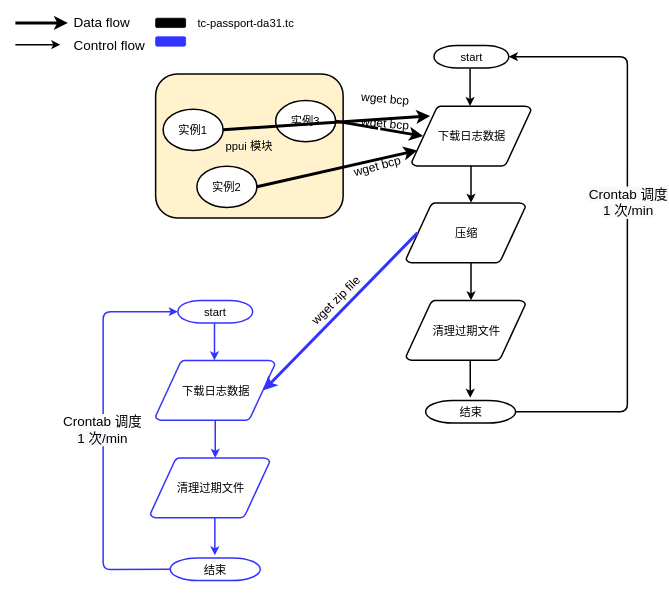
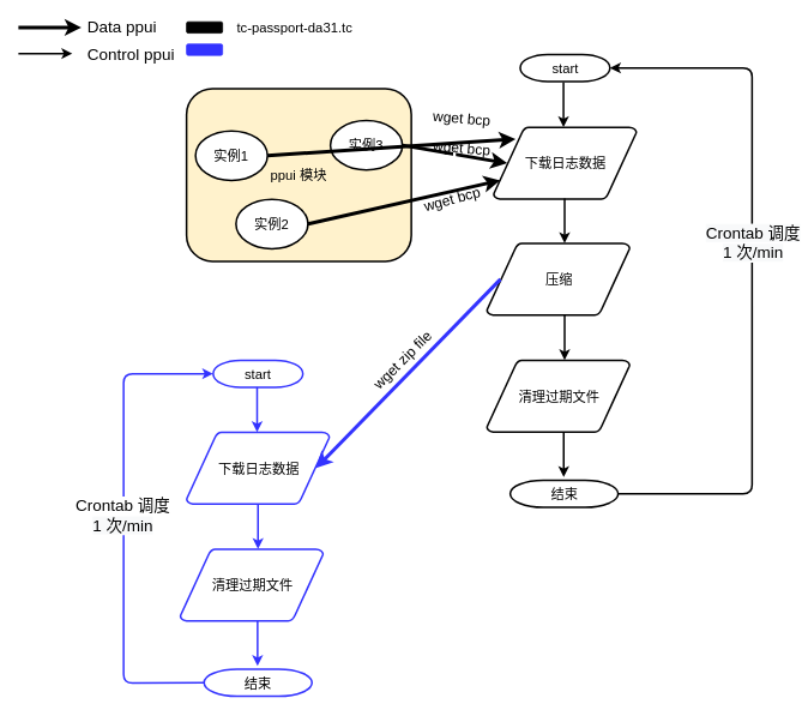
  <mxCell id="0" />
  <mxCell id="1" parent="0" />
  <mxCell id="2" value="&lt;font style=&quot;font-size: 15px&quot;&gt;ppui 模块&lt;/font&gt;" style="rounded=1;whiteSpace=wrap;html=1;strokeWidth=2;fillColor=#fff2cc;" vertex="1" parent="1"><mxGeometry x="207" y="98" width="250" height="192" as="geometry" /></mxCell>
  <mxCell id="3" value="&lt;font style=&quot;font-size: 15px&quot;&gt;start&lt;/font&gt;" style="shape=mxgraph.flowchart.terminator;strokeWidth=2;gradientColor=none;gradientDirection=north;fontStyle=0;html=1;" vertex="1" parent="1"><mxGeometry x="578.13" y="60" width="99.75" height="30" as="geometry" /></mxCell>
  <mxCell id="4" value="&lt;font style=&quot;font-size: 15px&quot;&gt;下载日志数据&lt;/font&gt;" style="shape=mxgraph.flowchart.data;strokeWidth=2;gradientColor=none;gradientDirection=north;fontStyle=0;html=1;" vertex="1" parent="1"><mxGeometry x="548.5" y="141" width="159" height="80" as="geometry" /></mxCell>
  <mxCell id="5" value="" style="edgeStyle=orthogonalEdgeStyle;rounded=0;orthogonalLoop=1;jettySize=auto;html=1;strokeWidth=2;" edge="1" parent="1"><mxGeometry relative="1" as="geometry"><mxPoint x="626.25" y="91" as="sourcePoint" /><mxPoint x="626.25" y="141" as="targetPoint" /></mxGeometry></mxCell>
  <mxCell id="6" value="&lt;font style=&quot;font-size: 15px&quot;&gt;实例1&lt;/font&gt;" style="ellipse;whiteSpace=wrap;html=1;strokeWidth=2;" vertex="1" parent="1"><mxGeometry x="217" y="145" width="80" height="55" as="geometry" /></mxCell>
  <mxCell id="7" value="&lt;font style=&quot;font-size: 15px&quot;&gt;实例2&lt;/font&gt;" style="ellipse;whiteSpace=wrap;html=1;strokeWidth=2;" vertex="1" parent="1"><mxGeometry x="262" y="221" width="80" height="55" as="geometry" /></mxCell>
  <mxCell id="8" value="&lt;font style=&quot;font-size: 15px&quot;&gt;实例3&lt;/font&gt;" style="ellipse;whiteSpace=wrap;html=1;strokeWidth=2;" vertex="1" parent="1"><mxGeometry x="367" y="133.5" width="80" height="55" as="geometry" /></mxCell>
  <mxCell id="9" value="" style="endArrow=classic;html=1;exitX=1;exitY=0.5;exitDx=0;exitDy=0;entryX=0.154;entryY=0.163;entryDx=0;entryDy=0;entryPerimeter=0;strokeWidth=4;" edge="1" parent="1" source="6" target="4"><mxGeometry width="50" height="50" relative="1" as="geometry"><mxPoint x="447" y="110" as="sourcePoint" /><mxPoint x="497" y="60" as="targetPoint" /></mxGeometry></mxCell>
  <mxCell id="10" value="`" style="endArrow=classic;html=1;exitX=1;exitY=0.5;exitDx=0;exitDy=0;strokeWidth=4;entryX=0.095;entryY=0.5;entryDx=0;entryDy=0;entryPerimeter=0;" edge="1" parent="1" source="8" target="4"><mxGeometry width="50" height="50" relative="1" as="geometry"><mxPoint x="427.06" y="221" as="sourcePoint" /><mxPoint x="557" y="185" as="targetPoint" /></mxGeometry></mxCell>
  <mxCell id="11" value="" style="edgeStyle=orthogonalEdgeStyle;rounded=0;orthogonalLoop=1;jettySize=auto;html=1;strokeWidth=2;" edge="1" parent="1"><mxGeometry relative="1" as="geometry"><mxPoint x="627.5" y="220" as="sourcePoint" /><mxPoint x="627.5" y="270" as="targetPoint" /></mxGeometry></mxCell>
  <mxCell id="12" value="" style="endArrow=classic;html=1;exitX=1;exitY=0.5;exitDx=0;exitDy=0;entryX=0.047;entryY=0.738;entryDx=0;entryDy=0;entryPerimeter=0;strokeWidth=4;" edge="1" parent="1" source="7" target="4"><mxGeometry width="50" height="50" relative="1" as="geometry"><mxPoint x="327" y="147.5" as="sourcePoint" /><mxPoint x="576.944" y="183" as="targetPoint" /></mxGeometry></mxCell>
  <mxCell id="13" value="&lt;font style=&quot;font-size: 16px&quot;&gt;wget bcp&lt;/font&gt;" style="text;html=1;align=center;verticalAlign=middle;resizable=0;points=[];autosize=1;rotation=5;" vertex="1" parent="1"><mxGeometry x="473.01" y="121" width="80" height="20" as="geometry" /></mxCell>
  <mxCell id="14" value="&lt;font style=&quot;font-size: 16px&quot;&gt;wget bcp&lt;/font&gt;" style="text;html=1;align=center;verticalAlign=middle;resizable=0;points=[];autosize=1;rotation=5;" vertex="1" parent="1"><mxGeometry x="473.01" y="153.5" width="80" height="20" as="geometry" /></mxCell>
  <mxCell id="15" value="&lt;font style=&quot;font-size: 16px&quot;&gt;wget bcp&lt;/font&gt;" style="text;html=1;align=center;verticalAlign=middle;resizable=0;points=[];autosize=1;rotation=-15;" vertex="1" parent="1"><mxGeometry x="462" y="210.5" width="80" height="20" as="geometry" /></mxCell>
  <mxCell id="16" value="&lt;font style=&quot;font-size: 15px&quot;&gt;压缩&lt;/font&gt;" style="shape=mxgraph.flowchart.data;strokeWidth=2;gradientColor=none;gradientDirection=north;fontStyle=0;html=1;" vertex="1" parent="1"><mxGeometry x="541" y="270" width="159" height="80" as="geometry" /></mxCell>
  <mxCell id="17" value="" style="edgeStyle=orthogonalEdgeStyle;rounded=0;orthogonalLoop=1;jettySize=auto;html=1;strokeWidth=2;" edge="1" parent="1"><mxGeometry relative="1" as="geometry"><mxPoint x="627.5" y="350" as="sourcePoint" /><mxPoint x="627.5" y="400" as="targetPoint" /></mxGeometry></mxCell>
  <mxCell id="18" value="&lt;font style=&quot;font-size: 15px&quot;&gt;结束&lt;/font&gt;" style="shape=mxgraph.flowchart.terminator;strokeWidth=2;gradientColor=none;gradientDirection=north;fontStyle=0;html=1;" vertex="1" parent="1"><mxGeometry x="567" y="533.5" width="120" height="30" as="geometry" /></mxCell>
  <mxCell id="19" value="" style="endArrow=classic;html=1;exitX=1;exitY=0.5;exitDx=0;exitDy=0;exitPerimeter=0;entryX=1;entryY=0.5;entryDx=0;entryDy=0;entryPerimeter=0;strokeWidth=2;" edge="1" parent="1" source="18" target="3"><mxGeometry width="50" height="50" relative="1" as="geometry"><mxPoint x="515.99" y="593.5" as="sourcePoint" /><mxPoint x="676.87" y="208.5" as="targetPoint" /><Array as="points"><mxPoint x="835.99" y="548.5" /><mxPoint x="836" y="75" /></Array></mxGeometry></mxCell>
  <mxCell id="20" value="&lt;span style=&quot;color: rgb(0 , 0 , 0) ; font-family: &amp;#34;helvetica&amp;#34; ; font-size: 18px ; font-style: normal ; font-weight: 400 ; letter-spacing: normal ; text-align: center ; text-indent: 0px ; text-transform: none ; word-spacing: 0px ; background-color: rgb(248 , 249 , 250) ; display: inline ; float: none&quot;&gt;Crontab 调度&lt;br&gt;1 次/min&lt;br&gt;&lt;/span&gt;" style="edgeLabel;html=1;align=center;verticalAlign=middle;resizable=0;points=[];" vertex="1" connectable="0" parent="19"><mxGeometry x="0.133" y="3" relative="1" as="geometry"><mxPoint x="4" y="14.51" as="offset" /></mxGeometry></mxCell>
  <mxCell id="21" value="&lt;font style=&quot;font-size: 15px&quot;&gt;清理过期文件&lt;/font&gt;" style="shape=mxgraph.flowchart.data;strokeWidth=2;gradientColor=none;gradientDirection=north;fontStyle=0;html=1;" vertex="1" parent="1"><mxGeometry x="541" y="400" width="159" height="80" as="geometry" /></mxCell>
  <mxCell id="22" value="" style="edgeStyle=orthogonalEdgeStyle;rounded=0;orthogonalLoop=1;jettySize=auto;html=1;strokeWidth=2;" edge="1" parent="1"><mxGeometry relative="1" as="geometry"><mxPoint x="626.5" y="480" as="sourcePoint" /><mxPoint x="626.5" y="530" as="targetPoint" /></mxGeometry></mxCell>
  <mxCell id="23" value="" style="endArrow=classic;html=1;strokeWidth=4;" edge="1" parent="1"><mxGeometry width="50" height="50" relative="1" as="geometry"><mxPoint x="20" as="sourcePoint" y="30" /><mxPoint x="90" as="targetPoint" y="30" /></mxGeometry></mxCell>
- <mxCell id="24" value="&lt;font style=&quot;font-size: 18px&quot;&gt;Data flow&lt;/font&gt;" style="text;html=1;align=center;verticalAlign=middle;resizable=0;points=[];autosize=1;" vertex="1" parent="1"><mxGeometry x="90" y="20" width="90" height="20" as="geometry" /></mxCell>
+ <mxCell id="24" value="&lt;font style=&quot;font-size: 18px&quot;&gt;Data ppui&lt;/font&gt;" style="text;html=1;align=center;verticalAlign=middle;resizable=0;points=[];autosize=1;" vertex="1" parent="1"><mxGeometry x="90" y="20" width="90" height="20" as="geometry" /></mxCell>
  <mxCell id="25" value="" style="edgeStyle=orthogonalEdgeStyle;rounded=0;orthogonalLoop=1;jettySize=auto;html=1;strokeWidth=2;" edge="1" parent="1"><mxGeometry relative="1" as="geometry"><mxPoint x="20" y="59" as="sourcePoint" /><mxPoint x="80" y="59" as="targetPoint" /></mxGeometry></mxCell>
- <mxCell id="26" value="&lt;font style=&quot;font-size: 18px&quot;&gt;Control flow&lt;/font&gt;" style="text;html=1;align=center;verticalAlign=middle;resizable=0;points=[];autosize=1;" vertex="1" parent="1"><mxGeometry x="90" y="50" width="110" height="20" as="geometry" /></mxCell>
+ <mxCell id="26" value="&lt;font style=&quot;font-size: 18px&quot;&gt;Control ppui&lt;/font&gt;" style="text;html=1;align=center;verticalAlign=middle;resizable=0;points=[];autosize=1;" vertex="1" parent="1"><mxGeometry x="90" y="50" width="110" height="20" as="geometry" /></mxCell>
  <mxCell id="27" value="&lt;font style=&quot;font-size: 15px&quot;&gt;start&lt;/font&gt;" style="shape=mxgraph.flowchart.terminator;strokeWidth=2;gradientColor=none;gradientDirection=north;fontStyle=0;html=1;strokeColor=#3333FF;" vertex="1" parent="1"><mxGeometry x="236.62" y="400" width="99.75" height="30" as="geometry" /></mxCell>
  <mxCell id="28" value="&lt;font style=&quot;font-size: 15px&quot;&gt;下载日志数据&lt;/font&gt;" style="shape=mxgraph.flowchart.data;strokeWidth=2;gradientColor=none;gradientDirection=north;fontStyle=0;html=1;strokeColor=#3333FF;" vertex="1" parent="1"><mxGeometry x="207" y="480" width="159" height="80" as="geometry" /></mxCell>
  <mxCell id="29" value="" style="edgeStyle=orthogonalEdgeStyle;rounded=0;orthogonalLoop=1;jettySize=auto;html=1;strokeWidth=2;strokeColor=#3333FF;" edge="1" parent="1"><mxGeometry relative="1" as="geometry"><mxPoint x="285.49" y="430" as="sourcePoint" /><mxPoint x="285.49" y="480" as="targetPoint" /></mxGeometry></mxCell>
  <mxCell id="30" value="" style="endArrow=classic;html=1;exitX=0.095;exitY=0.5;exitDx=0;exitDy=0;entryX=0.905;entryY=0.5;entryDx=0;entryDy=0;entryPerimeter=0;strokeWidth=4;exitPerimeter=0;strokeColor=#3333FF;" edge="1" parent="1" source="16" target="28"><mxGeometry width="50" height="50" relative="1" as="geometry"><mxPoint x="387" y="418.46" as="sourcePoint" /><mxPoint x="645.973" y="370" as="targetPoint" /></mxGeometry></mxCell>
  <mxCell id="31" value="&lt;font style=&quot;font-size: 16px&quot;&gt;wget zip file&lt;/font&gt;" style="text;html=1;align=center;verticalAlign=middle;resizable=0;points=[];autosize=1;rotation=-45;" vertex="1" parent="1"><mxGeometry x="397" y="390" width="100" height="20" as="geometry" /></mxCell>
  <mxCell id="32" value="" style="edgeStyle=orthogonalEdgeStyle;rounded=0;orthogonalLoop=1;jettySize=auto;html=1;strokeWidth=2;strokeColor=#3333FF;" edge="1" parent="1"><mxGeometry relative="1" as="geometry"><mxPoint x="286.5" y="560" as="sourcePoint" /><mxPoint x="286.5" y="610" as="targetPoint" /></mxGeometry></mxCell>
  <mxCell id="33" value="&lt;font style=&quot;font-size: 15px&quot;&gt;清理过期文件&lt;/font&gt;" style="shape=mxgraph.flowchart.data;strokeWidth=2;gradientColor=none;gradientDirection=north;fontStyle=0;html=1;strokeColor=#3333FF;" vertex="1" parent="1"><mxGeometry x="200" y="610" width="159" height="80" as="geometry" /></mxCell>
  <mxCell id="34" value="&lt;font style=&quot;font-size: 15px&quot;&gt;结束&lt;/font&gt;" style="shape=mxgraph.flowchart.terminator;strokeWidth=2;gradientColor=none;gradientDirection=north;fontStyle=0;html=1;strokeColor=#3333FF;" vertex="1" parent="1"><mxGeometry x="226.49" y="743.5" width="120" height="30" as="geometry" /></mxCell>
  <mxCell id="35" value="" style="edgeStyle=orthogonalEdgeStyle;rounded=0;orthogonalLoop=1;jettySize=auto;html=1;strokeWidth=2;strokeColor=#3333FF;" edge="1" parent="1"><mxGeometry relative="1" as="geometry"><mxPoint x="285.99" y="690" as="sourcePoint" /><mxPoint x="285.99" y="740" as="targetPoint" /></mxGeometry></mxCell>
  <mxCell id="36" value="" style="endArrow=classic;html=1;strokeWidth=2;exitX=0;exitY=0.5;exitDx=0;exitDy=0;exitPerimeter=0;entryX=0;entryY=0.5;entryDx=0;entryDy=0;entryPerimeter=0;strokeColor=#3333FF;" edge="1" parent="1" source="34" target="27"><mxGeometry width="50" height="50" relative="1" as="geometry"><mxPoint x="97" y="750" as="sourcePoint" /><mxPoint x="137" y="410" as="targetPoint" /><Array as="points"><mxPoint x="137" y="759" /><mxPoint x="137" y="415" /></Array></mxGeometry></mxCell>
  <mxCell id="37" value="&lt;font style=&quot;font-size: 18px&quot;&gt;Crontab 调度&lt;br&gt;&lt;span style=&quot;font-family: &amp;#34;helvetica&amp;#34; ; background-color: rgb(248 , 249 , 250)&quot;&gt;1 次/min&lt;/span&gt;&lt;br&gt;&lt;/font&gt;" style="edgeLabel;html=1;align=center;verticalAlign=middle;resizable=0;points=[];" vertex="1" connectable="0" parent="36"><mxGeometry x="0.037" y="2" relative="1" as="geometry"><mxPoint as="offset" /></mxGeometry></mxCell>
  <mxCell id="38" value="" style="rounded=1;whiteSpace=wrap;html=1;fillColor=#000000;" vertex="1" parent="1"><mxGeometry x="207" y="23.75" width="40" height="12.5" as="geometry" /></mxCell>
  <mxCell id="39" value="&lt;a title=&quot;查看该机器详情&quot; style=&quot;font-family: &amp;#34;arial&amp;#34; , sans-serif ; background-color: rgb(255 , 255 , 255)&quot;&gt;&lt;font style=&quot;font-size: 15px&quot;&gt;tc-passport-da31.tc&lt;/font&gt;&lt;/a&gt;" style="text;html=1;align=center;verticalAlign=middle;resizable=0;points=[];autosize=1;" vertex="1" parent="1"><mxGeometry x="257" y="20" width="140" height="20" as="geometry" /></mxCell>
  <mxCell id="40" value="" style="rounded=1;whiteSpace=wrap;html=1;strokeColor=#3333FF;fillColor=#3333FF;" vertex="1" parent="1"><mxGeometry x="207" y="48.5" width="40" height="12.5" as="geometry" /></mxCell>
